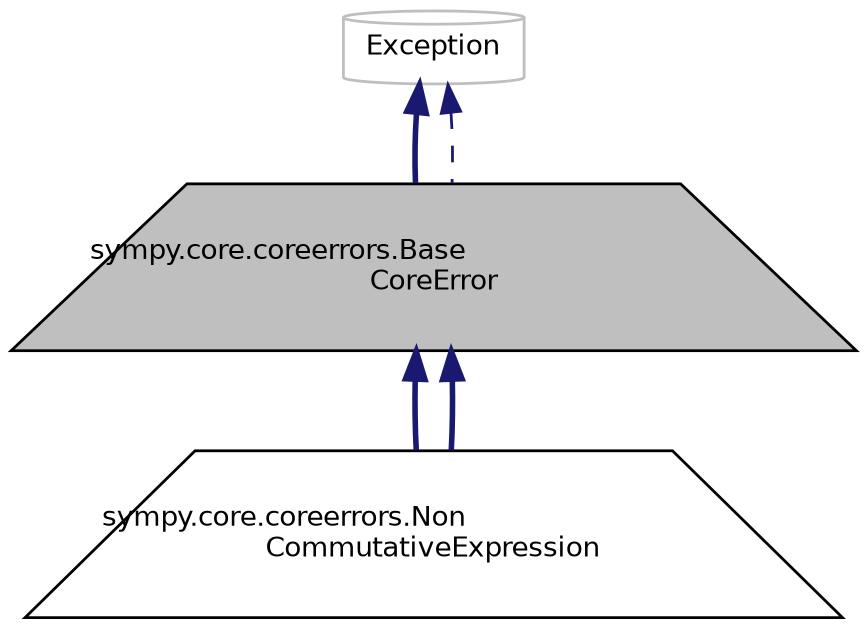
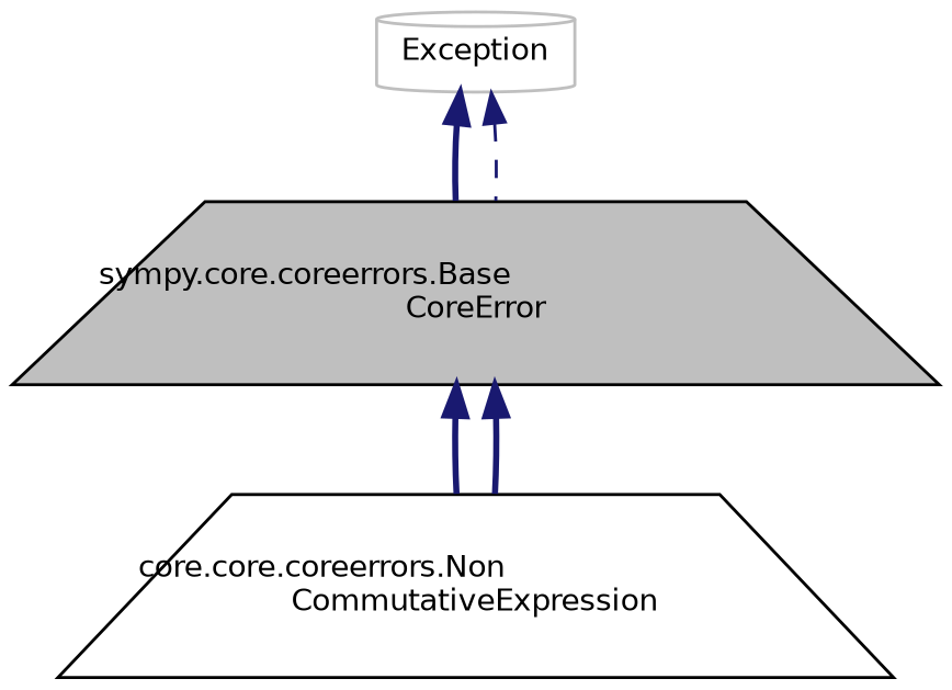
  digraph {
    node [color=black fillcolor=white fontname=Helvetica fontsize=10 shape=trapezium style=filled]
    edge [color=midnightblue dir=back fontname=Helvetica fontsize=10 labelfontname=Helvetica labelfontsize=10 style=bold]
    n1 [fillcolor=grey75 fontcolor=black height=0.2 label="sympy.core.coreerrors.Base\lCoreError" width=0.4]
-   n2 [height=0.2 label="sympy.core.coreerrors.Non\lCommutativeExpression" width=0.4]
+   n2 [height=0.2 label="core.core.coreerrors.Non\lCommutativeExpression" width=0.4]
    n3 [color=grey75 height=0.2 label=Exception shape=cylinder width=0.4]
    n1 -> n2
    n1 -> n2
    n3 -> n1
    n3 -> n1 [style=dashed]
  }
